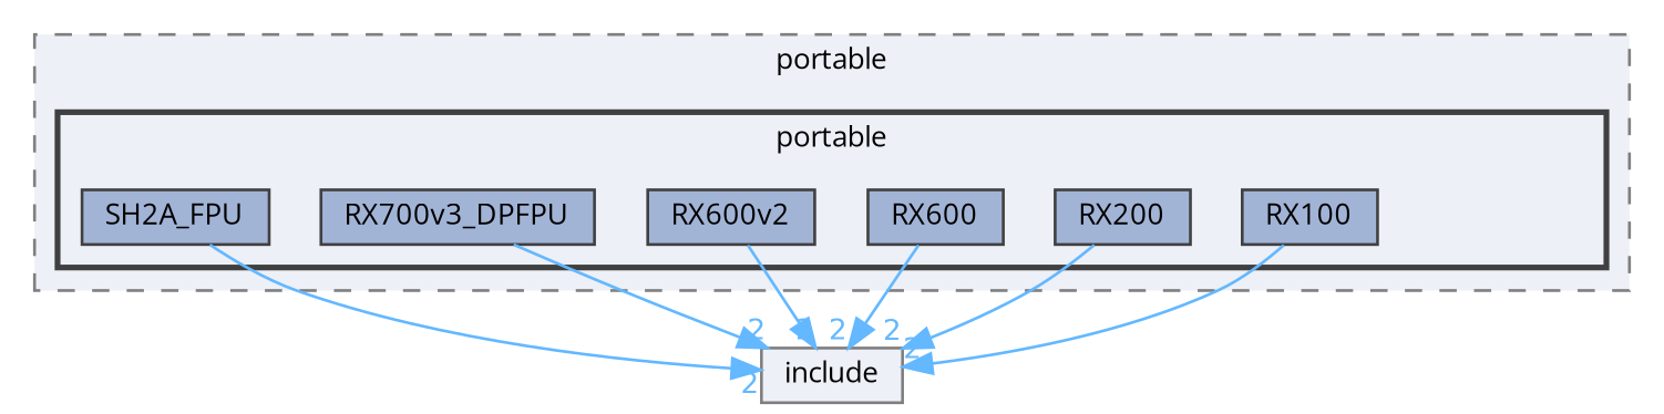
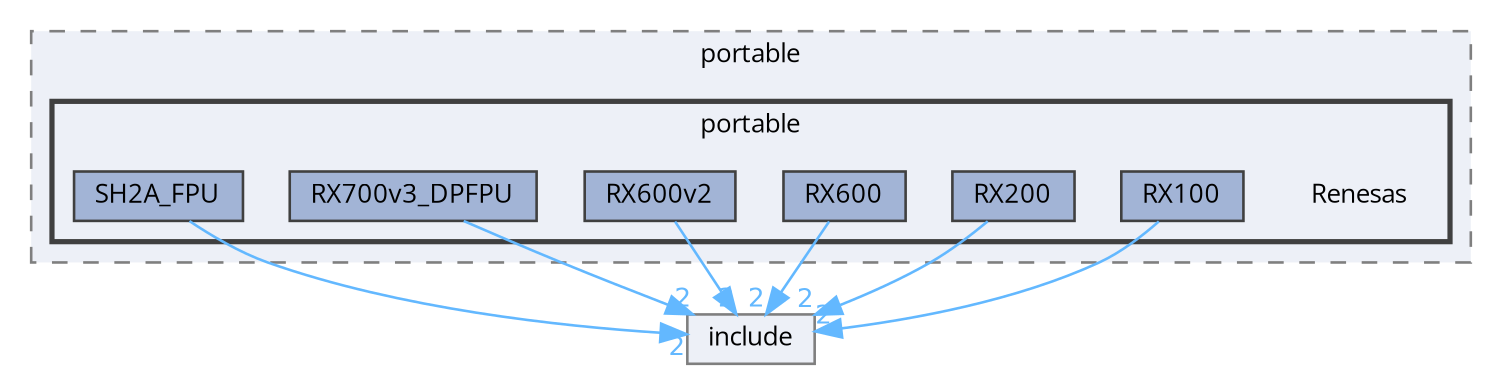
  digraph {
    compound=true
    fontname="Open Sans"
    node [fontname="Open Sans" fontsize=10 shape=box color=grey25 fillcolor="#a2b4d6" style=filled]
    edge [color=steelblue1 fontcolor=steelblue1 fontname="Open Sans" fontsize=10 headlabel=2 labeldistance=1.5 labelfontname=Helvetica labelfontsize=10]
+   n1 [height=0.2 label=Renesas shape=plaintext width=0.4 color="" fillcolor="" style=""]
    n2 [height=0.2 label=RX100 width=0.4]
    n3 [height=0.2 label=RX200 width=0.4]
    n4 [height=0.2 label=RX600 width=0.4]
    n5 [height=0.2 label=RX600v2 width=0.4]
    n6 [height=0.2 label=RX700v3_DPFPU width=0.4]
    n7 [height=0.2 label=SH2A_FPU width=0.4]
    n8 [color=grey50 fillcolor="#edf0f7" height=0.2 label=include width=0.4]
    subgraph cluster_1 {
      bgcolor="#edf0f7"
      fontsize=10
      label=portable
      pencolor=grey50
      style="filled,dashed"
      subgraph cluster_2 {
        bgcolor="#edf0f7"
        fontsize=10
        pencolor=grey25
        style="filled,bold"
+       n1
        n2
        n3
        n4
        n5
        n6
        n7
      }
    }
    n2 -> n8
    n3 -> n8
    n4 -> n8
    n5 -> n8
    n6 -> n8
    n7 -> n8
  }
